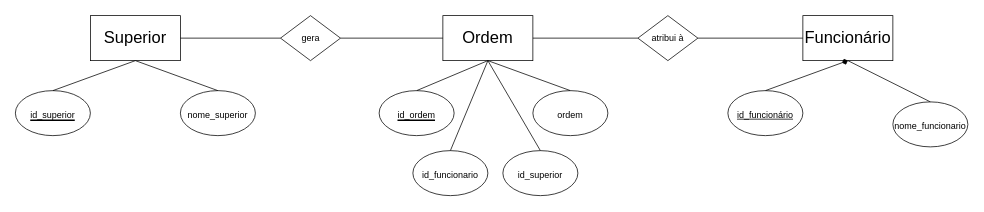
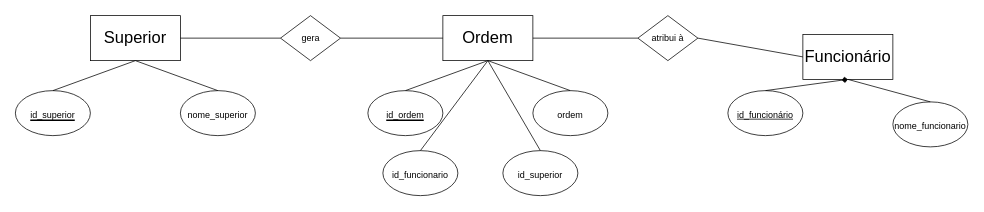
  <mxCell id="0" />
  <mxCell id="1" parent="0" />
  <mxCell id="2" value="&lt;font style=&quot;font-size: 22px;&quot;&gt;Superior&lt;/font&gt;" style="rounded=0;whiteSpace=wrap;html=1;" vertex="1" parent="1"><mxGeometry x="120" y="20" width="120" height="60" as="geometry" /></mxCell>
  <mxCell id="3" value="&lt;font style=&quot;font-size: 22px;&quot;&gt;Ordem&lt;/font&gt;" style="rounded=0;whiteSpace=wrap;html=1;" vertex="1" parent="1"><mxGeometry x="590" y="20" width="120" height="60" as="geometry" /></mxCell>
- <mxCell id="4" value="&lt;font style=&quot;font-size: 22px;&quot;&gt;Funcionário&lt;/font&gt;" style="rounded=0;whiteSpace=wrap;html=1;" vertex="1" parent="1"><mxGeometry x="1070" y="20" width="120" height="60" as="geometry" /></mxCell>
+ <mxCell id="4" value="&lt;font style=&quot;font-size: 22px;&quot;&gt;Funcionário&lt;/font&gt;" style="rounded=0;whiteSpace=wrap;html=1;" vertex="1" parent="1"><mxGeometry x="1070" y="45" width="120" height="60" as="geometry" /></mxCell>
  <mxCell id="5" value="gera" style="rhombus;whiteSpace=wrap;html=1;" vertex="1" parent="1"><mxGeometry x="373.5" y="20" width="80" height="60" as="geometry" /></mxCell>
  <mxCell id="6" value="atribui à" style="rhombus;whiteSpace=wrap;html=1;" vertex="1" parent="1"><mxGeometry x="850" y="20" width="80" height="60" as="geometry" /></mxCell>
  <mxCell id="7" value="&lt;u&gt;&lt;font style=&quot;font-size: 12px;&quot;&gt;id_superior&lt;/font&gt;&lt;/u&gt;" style="ellipse;whiteSpace=wrap;html=1;fontSize=22;" vertex="1" parent="1"><mxGeometry x="20" y="120" width="100" height="60" as="geometry" /></mxCell>
  <mxCell id="8" value="&lt;font style=&quot;font-size: 12px;&quot;&gt;nome_superior&lt;/font&gt;" style="ellipse;whiteSpace=wrap;html=1;fontSize=22;" vertex="1" parent="1"><mxGeometry x="240" y="120" width="100" height="60" as="geometry" /></mxCell>
- <mxCell id="9" value="&lt;u&gt;&lt;font style=&quot;font-size: 12px;&quot;&gt;id_ordem&lt;/font&gt;&lt;/u&gt;" style="ellipse;whiteSpace=wrap;html=1;fontSize=22;" vertex="1" parent="1"><mxGeometry x="505" y="120" width="100" height="60" as="geometry" /></mxCell>
+ <mxCell id="9" value="&lt;u&gt;&lt;font style=&quot;font-size: 12px;&quot;&gt;id_ordem&lt;/font&gt;&lt;/u&gt;" style="ellipse;whiteSpace=wrap;html=1;fontSize=22;" vertex="1" parent="1"><mxGeometry x="490" y="120" width="100" height="60" as="geometry" /></mxCell>
  <mxCell id="10" value="&lt;font style=&quot;font-size: 12px;&quot;&gt;ordem&lt;/font&gt;" style="ellipse;whiteSpace=wrap;html=1;fontSize=22;" vertex="1" parent="1"><mxGeometry x="710" y="120" width="100" height="60" as="geometry" /></mxCell>
- <mxCell id="11" value="&lt;font style=&quot;font-size: 12px;&quot;&gt;id_funcionario&lt;/font&gt;" style="ellipse;whiteSpace=wrap;html=1;fontSize=22;" vertex="1" parent="1"><mxGeometry x="550" y="200" width="100" height="60" as="geometry" /></mxCell>
+ <mxCell id="11" value="&lt;font style=&quot;font-size: 12px;&quot;&gt;id_funcionario&lt;/font&gt;" style="ellipse;whiteSpace=wrap;html=1;fontSize=22;" vertex="1" parent="1"><mxGeometry x="510" y="200" width="100" height="60" as="geometry" /></mxCell>
  <mxCell id="12" value="&lt;font style=&quot;font-size: 12px;&quot;&gt;id_superior&lt;/font&gt;" style="ellipse;whiteSpace=wrap;html=1;fontSize=22;" vertex="1" parent="1"><mxGeometry x="670" y="200" width="100" height="60" as="geometry" /></mxCell>
  <mxCell id="13" value="&lt;font style=&quot;font-size: 12px;&quot;&gt;nome_funcionario&lt;/font&gt;" style="ellipse;whiteSpace=wrap;html=1;fontSize=22;" vertex="1" parent="1"><mxGeometry x="1190" y="135" width="100" height="60" as="geometry" /></mxCell>
  <mxCell id="14" value="&lt;font style=&quot;font-size: 12px;&quot;&gt;&lt;u&gt;id_funcionário&lt;/u&gt;&lt;/font&gt;" style="ellipse;whiteSpace=wrap;html=1;fontSize=22;" vertex="1" parent="1"><mxGeometry x="970" y="120" width="100" height="60" as="geometry" /></mxCell>
  <mxCell id="15" value="" style="endArrow=none;html=1;rounded=0;fontSize=12;entryX=0.5;entryY=1;entryDx=0;entryDy=0;exitX=0.5;exitY=0;exitDx=0;exitDy=0;" edge="1" parent="1" source="7" target="2"><mxGeometry width="50" height="50" relative="1" as="geometry"><mxPoint x="570" y="400" as="sourcePoint" /><mxPoint x="620" y="350" as="targetPoint" /></mxGeometry></mxCell>
  <mxCell id="16" value="" style="endArrow=none;html=1;rounded=0;fontSize=12;entryX=0.5;entryY=1;entryDx=0;entryDy=0;exitX=0.5;exitY=0;exitDx=0;exitDy=0;" edge="1" parent="1" source="8" target="2"><mxGeometry width="50" height="50" relative="1" as="geometry"><mxPoint x="570" y="400" as="sourcePoint" /><mxPoint x="620" y="350" as="targetPoint" /></mxGeometry></mxCell>
  <mxCell id="17" value="" style="endArrow=none;html=1;rounded=0;fontSize=12;entryX=1;entryY=0.5;entryDx=0;entryDy=0;exitX=0;exitY=0.5;exitDx=0;exitDy=0;" edge="1" parent="1" source="5" target="2"><mxGeometry width="50" height="50" relative="1" as="geometry"><mxPoint x="570" y="400" as="sourcePoint" /><mxPoint x="620" y="350" as="targetPoint" /></mxGeometry></mxCell>
  <mxCell id="18" value="" style="endArrow=none;html=1;rounded=0;fontSize=12;entryX=1;entryY=0.5;entryDx=0;entryDy=0;exitX=0;exitY=0.5;exitDx=0;exitDy=0;" edge="1" parent="1" source="3" target="5"><mxGeometry width="50" height="50" relative="1" as="geometry"><mxPoint x="570" y="400" as="sourcePoint" /><mxPoint x="620" y="350" as="targetPoint" /></mxGeometry></mxCell>
  <mxCell id="19" value="" style="endArrow=none;html=1;rounded=0;fontSize=12;entryX=0.5;entryY=1;entryDx=0;entryDy=0;exitX=0.5;exitY=0;exitDx=0;exitDy=0;" edge="1" parent="1" source="9" target="3"><mxGeometry width="50" height="50" relative="1" as="geometry"><mxPoint x="570" y="400" as="sourcePoint" /><mxPoint x="620" y="350" as="targetPoint" /></mxGeometry></mxCell>
  <mxCell id="20" value="" style="endArrow=none;html=1;rounded=0;fontSize=12;entryX=0.5;entryY=1;entryDx=0;entryDy=0;exitX=0.5;exitY=0;exitDx=0;exitDy=0;" edge="1" parent="1" source="11" target="3"><mxGeometry width="50" height="50" relative="1" as="geometry"><mxPoint x="570" y="400" as="sourcePoint" /><mxPoint x="620" y="350" as="targetPoint" /></mxGeometry></mxCell>
  <mxCell id="21" value="" style="endArrow=none;html=1;rounded=0;fontSize=12;entryX=0.5;entryY=1;entryDx=0;entryDy=0;exitX=0.5;exitY=0;exitDx=0;exitDy=0;" edge="1" parent="1" source="12" target="3"><mxGeometry width="50" height="50" relative="1" as="geometry"><mxPoint x="570" y="400" as="sourcePoint" /><mxPoint x="620" y="350" as="targetPoint" /></mxGeometry></mxCell>
  <mxCell id="22" value="" style="endArrow=none;html=1;rounded=0;fontSize=12;exitX=0.5;exitY=0;exitDx=0;exitDy=0;" edge="1" parent="1" source="10"><mxGeometry width="50" height="50" relative="1" as="geometry"><mxPoint x="570" y="400" as="sourcePoint" /><mxPoint x="650" y="80" as="targetPoint" /></mxGeometry></mxCell>
  <mxCell id="23" value="" style="endArrow=none;html=1;rounded=0;fontSize=12;entryX=1;entryY=0.5;entryDx=0;entryDy=0;exitX=0;exitY=0.5;exitDx=0;exitDy=0;" edge="1" parent="1" source="6" target="3"><mxGeometry width="50" height="50" relative="1" as="geometry"><mxPoint x="570" y="400" as="sourcePoint" /><mxPoint x="620" y="350" as="targetPoint" /></mxGeometry></mxCell>
  <mxCell id="24" value="" style="endArrow=none;html=1;rounded=0;fontSize=12;entryX=1;entryY=0.5;entryDx=0;entryDy=0;exitX=0;exitY=0.5;exitDx=0;exitDy=0;" edge="1" parent="1" source="4" target="6"><mxGeometry width="50" height="50" relative="1" as="geometry"><mxPoint x="570" y="400" as="sourcePoint" /><mxPoint x="620" y="350" as="targetPoint" /></mxGeometry></mxCell>
  <mxCell id="25" value="" style="endArrow=diamond;html=1;rounded=0;fontSize=12;entryX=0.5;entryY=1;entryDx=0;entryDy=0;exitX=0.5;exitY=0;exitDx=0;exitDy=0;" edge="1" parent="1" source="14" target="4"><mxGeometry width="50" height="50" relative="1" as="geometry"><mxPoint x="570" y="400" as="sourcePoint" /><mxPoint x="620" y="350" as="targetPoint" /></mxGeometry></mxCell>
  <mxCell id="26" value="" style="endArrow=none;html=1;rounded=0;fontSize=12;entryX=0.5;entryY=1;entryDx=0;entryDy=0;exitX=0.5;exitY=0;exitDx=0;exitDy=0;" edge="1" parent="1" source="13" target="4"><mxGeometry width="50" height="50" relative="1" as="geometry"><mxPoint x="570" y="400" as="sourcePoint" /><mxPoint x="620" y="350" as="targetPoint" /></mxGeometry></mxCell>
